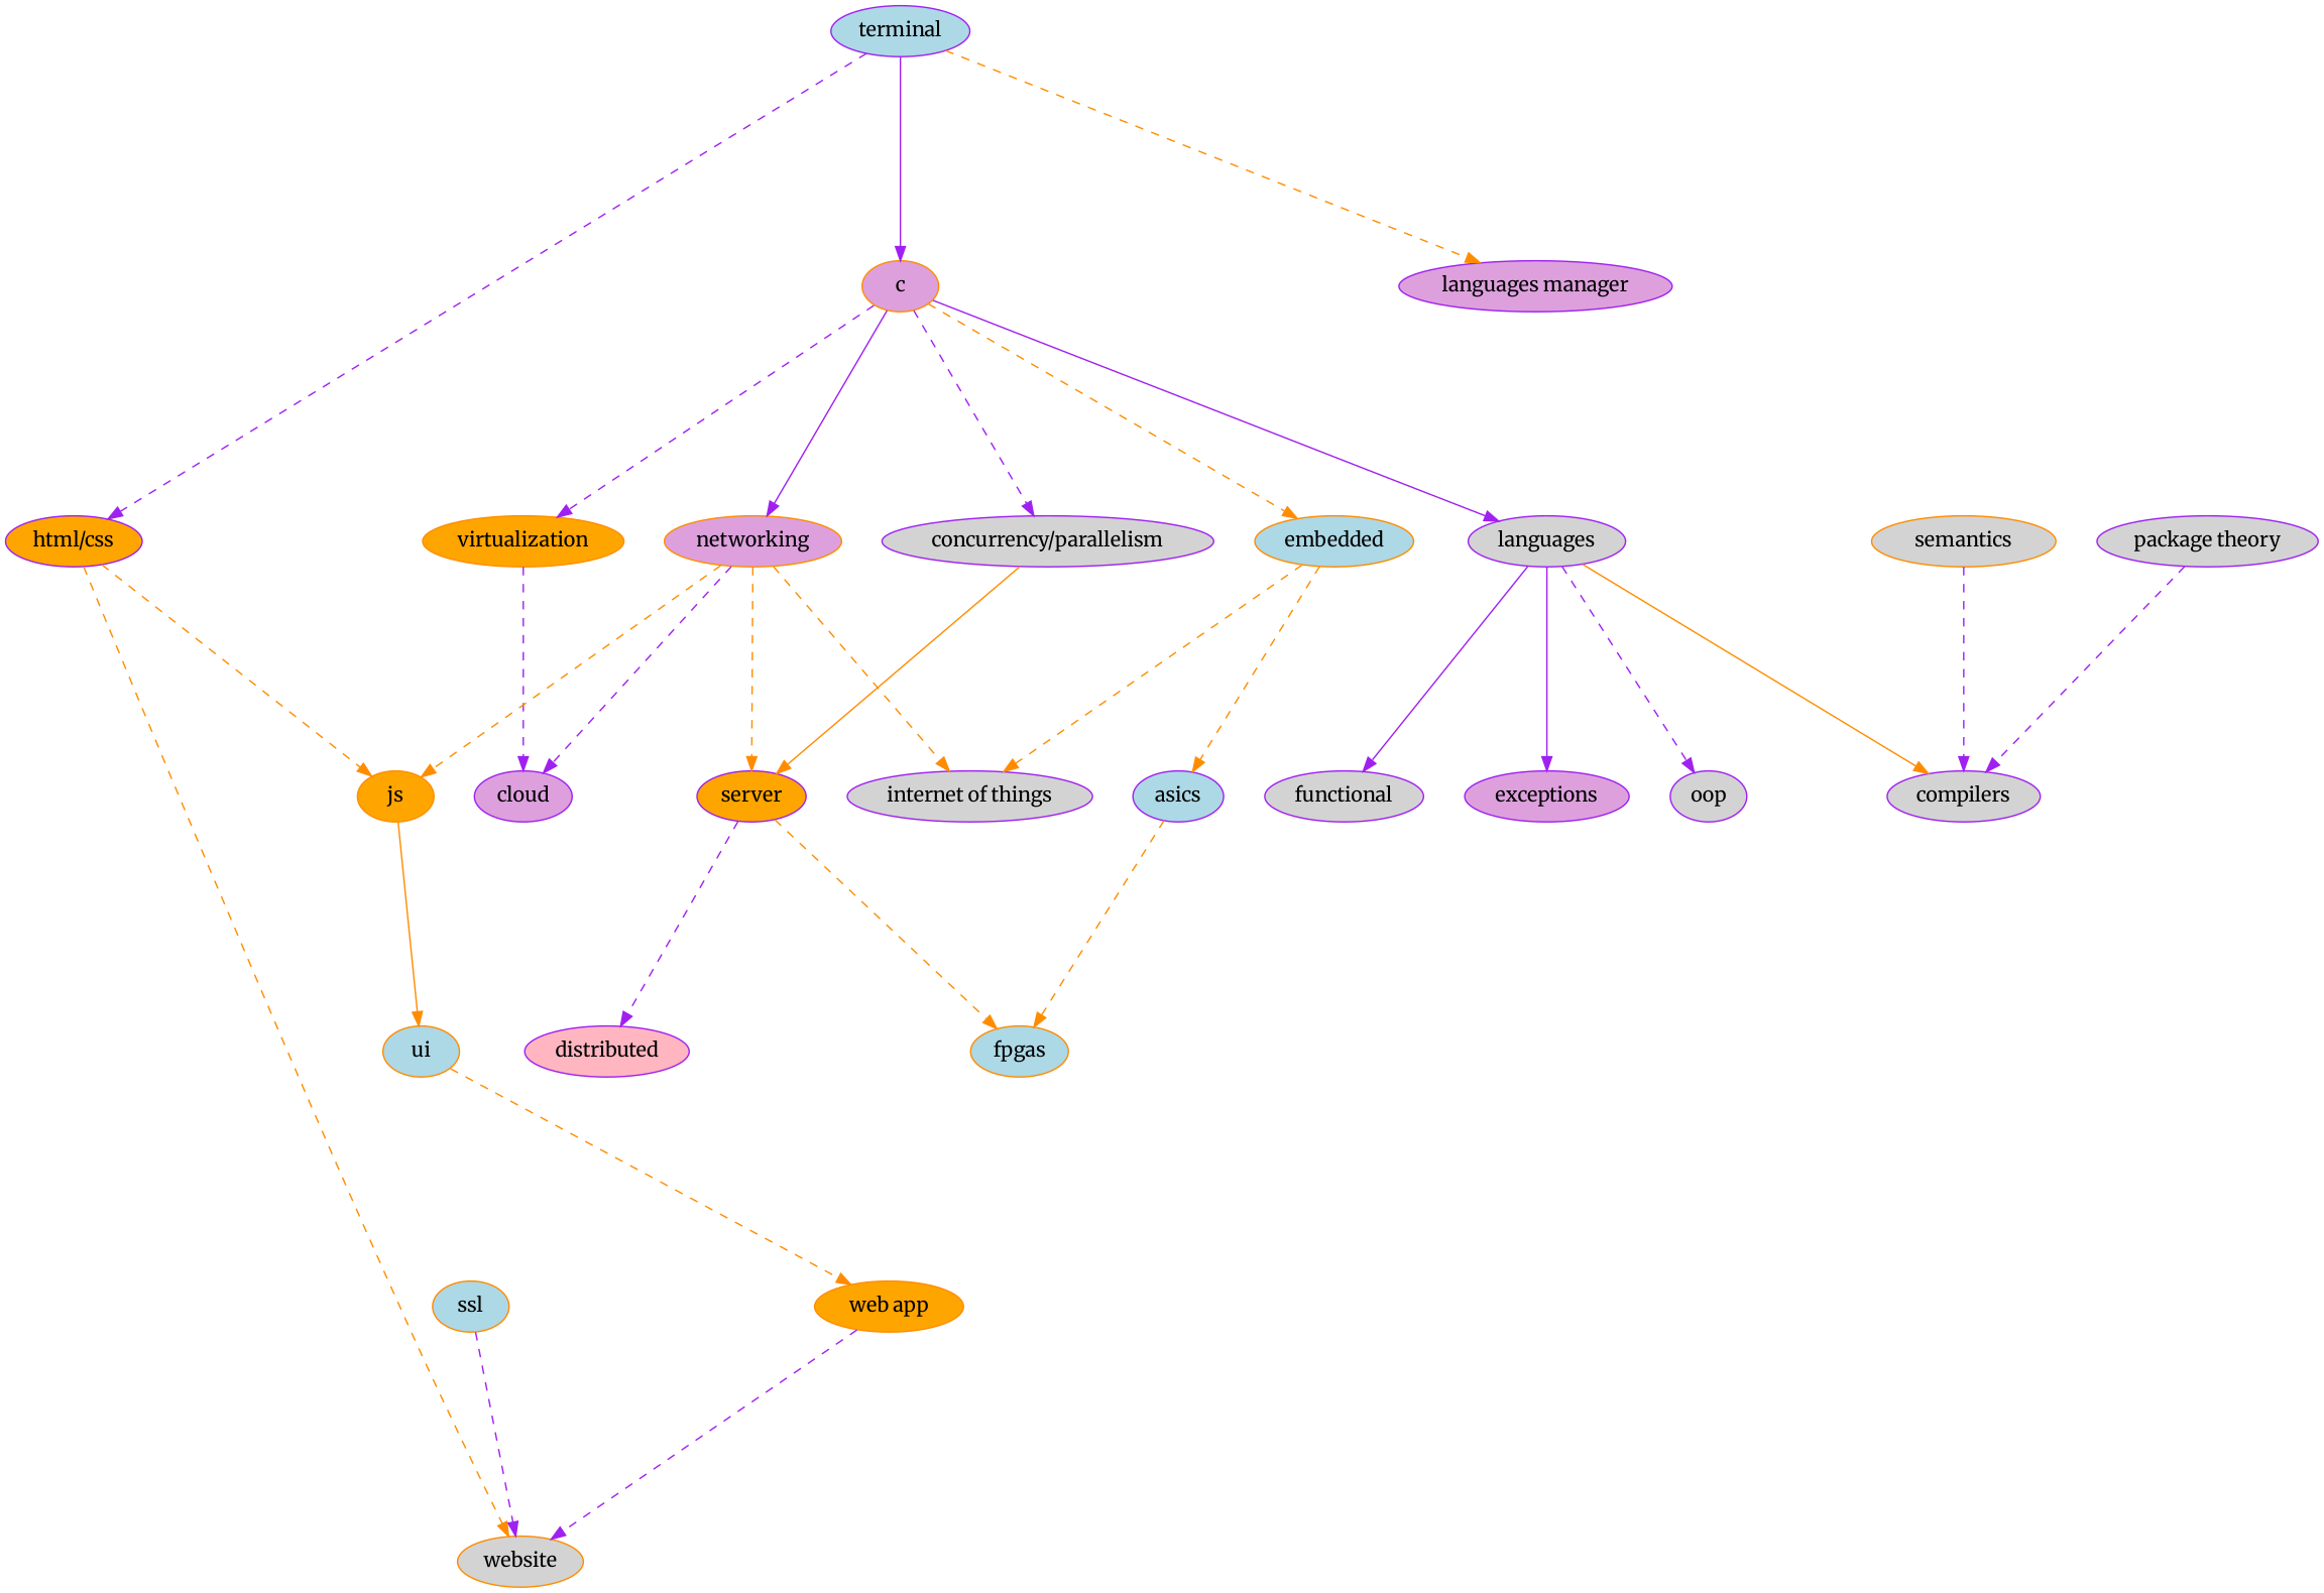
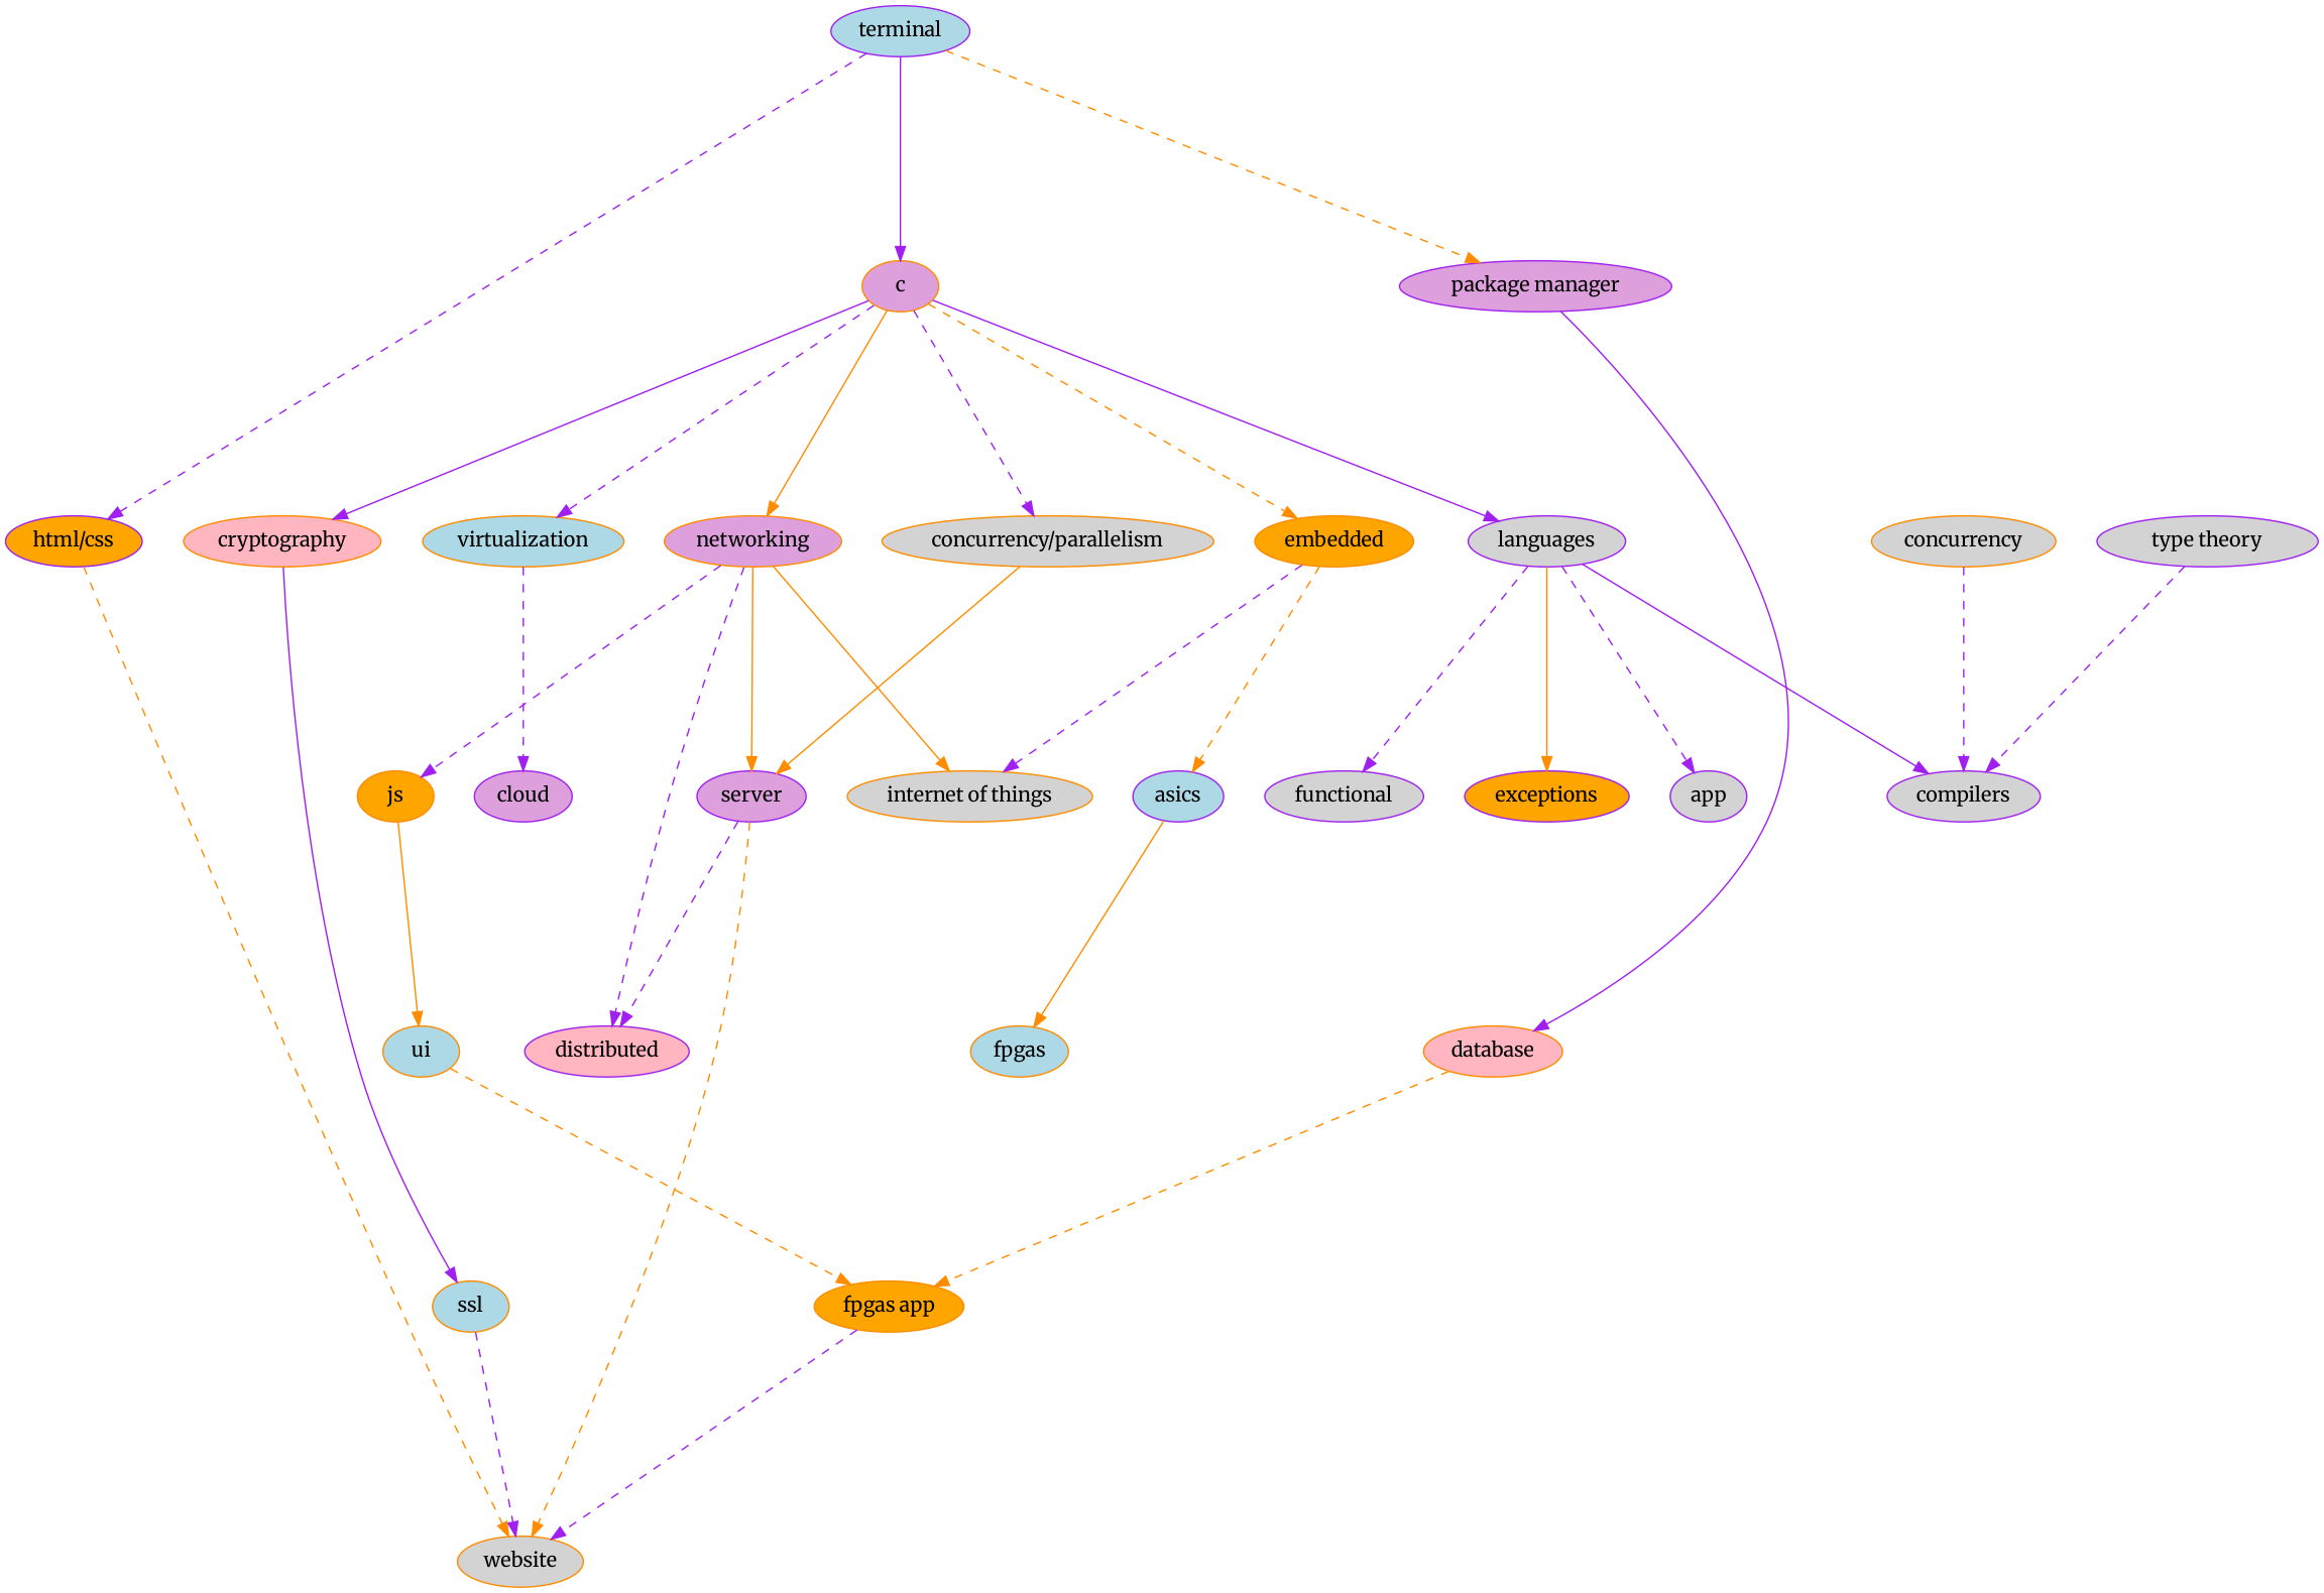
  digraph {
    compound=true
    fontname=Merriweather
    nodesep=0.4
    ranksep=2.0
    node [color=purple fillcolor=lightgrey fontname=Merriweather style=filled]
    edge [color=purple fontname=Merriweather style=dashed]
    terminal [fillcolor=lightblue rank=min]
    c [color=darkorange fillcolor=plum]
-   "package manager" [fillcolor=plum label="languages manager"]
+   "package manager" [fillcolor=plum]
    "html/css" [fillcolor=orange]
-   virtualization [color=darkorange fillcolor=orange]
+   virtualization [color=darkorange fillcolor=lightblue]
    networking [color=darkorange fillcolor=plum]
-   "concurrency/parallelism"
-   embedded [color=darkorange fillcolor=lightblue]
+   "concurrency/parallelism" [color=darkorange]
+   cryptography [color=darkorange fillcolor=lightpink]
+   embedded [color=darkorange fillcolor=orange]
    languages
+   database [color=darkorange fillcolor=lightpink]
    js [color=darkorange fillcolor=orange]
    website [color=darkorange]
    cloud [fillcolor=plum]
-   server [fillcolor=orange]
-   "internet of things"
+   server [fillcolor=plum]
+   "internet of things" [color=darkorange]
    ssl [color=darkorange fillcolor=lightblue]
    asics [fillcolor=lightblue]
-   exceptions [fillcolor=plum]
-   oop
+   exceptions [fillcolor=orange]
+   oop [label=app]
    functional
    compilers
    distributed [fillcolor=lightpink]
    ui [color=darkorange fillcolor=lightblue]
-   "web app" [color=darkorange fillcolor=orange]
+   "web app" [color=darkorange fillcolor=orange label="fpgas app"]
    fpgas [color=darkorange fillcolor=lightblue]
-   semantics [color=darkorange]
-   "type theory" [label="package theory"]
+   semantics [color=darkorange label=concurrency]
+   "type theory"
    terminal -> c [style=solid]
    terminal -> "package manager" [color=darkorange]
    terminal -> "html/css"
    c -> virtualization
-   c -> networking [style=solid]
+   c -> networking [color=darkorange style=solid]
    c -> "concurrency/parallelism"
+   c -> cryptography [style=solid]
    c -> embedded [color=darkorange]
    c -> languages [style=solid]
-   "html/css" -> js [color=darkorange]
+   "package manager" -> database [style=solid]
    "html/css" -> website [color=darkorange]
    virtualization -> cloud
-   networking -> js [color=darkorange]
-   networking -> cloud
-   networking -> server [color=darkorange]
-   networking -> "internet of things" [color=darkorange]
+   networking -> js
+   networking -> distributed
+   networking -> server [color=darkorange style=solid]
+   networking -> "internet of things" [color=darkorange style=solid]
    "concurrency/parallelism" -> server [color=darkorange style=solid]
-   embedded -> "internet of things" [color=darkorange]
+   cryptography -> ssl [style=solid]
+   embedded -> "internet of things"
    embedded -> asics [color=darkorange]
-   languages -> exceptions [style=solid]
+   languages -> exceptions [color=darkorange style=solid]
    languages -> oop
-   languages -> functional [style=solid]
-   languages -> compilers [color=darkorange style=solid]
+   languages -> functional
+   languages -> compilers [style=solid]
+   database -> "web app" [color=darkorange]
    js -> ui [color=darkorange style=solid]
-   server -> fpgas [color=darkorange]
+   server -> website [color=darkorange]
    server -> distributed
    ssl -> website
-   asics -> fpgas [color=darkorange]
+   asics -> fpgas [color=darkorange style=solid]
    ui -> "web app" [color=darkorange]
    "web app" -> website
    semantics -> compilers
    "type theory" -> compilers
  }
